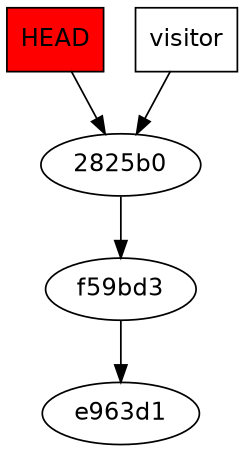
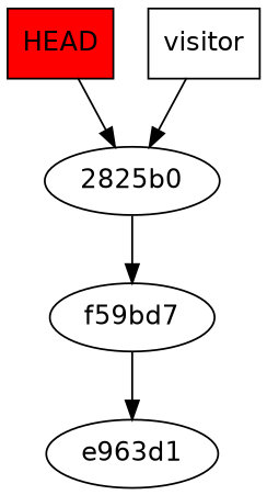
  digraph {
    fontname="DejaVu Sans"
    node [fontname="DejaVu Sans"]
    edge [fontname="DejaVu Sans"]
    HEAD [fillcolor=red shape=record style=filled]
    "2825b0"
-   f59bd7 [label=f59bd3]
+   f59bd7
    n4 [label=e963d1]
    visitor [shape=record]
    HEAD -> "2825b0"
    "2825b0" -> f59bd7
    f59bd7 -> n4
    visitor -> "2825b0"
  }
